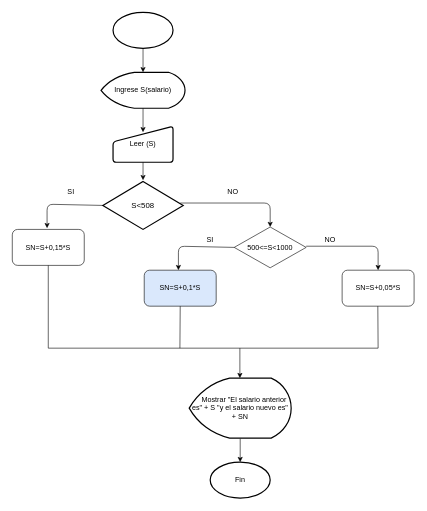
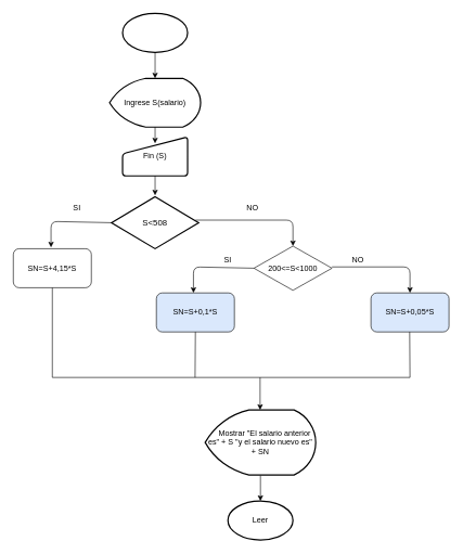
  <mxCell id="0" />
  <mxCell id="1" parent="0" />
  <mxCell id="2" value="" style="strokeWidth=2;html=1;shape=mxgraph.flowchart.start_1;whiteSpace=wrap;" parent="1" vertex="1"><mxGeometry x="188" y="20" width="100" height="60" as="geometry" /></mxCell>
  <mxCell id="3" value="" style="endArrow=classic;html=1;exitX=0.5;exitY=1;exitDx=0;exitDy=0;exitPerimeter=0;" parent="1" source="2" target="4" edge="1"><mxGeometry width="50" height="50" relative="1" as="geometry"><mxPoint x="358" y="230" as="sourcePoint" /><mxPoint x="238" y="120" as="targetPoint" /></mxGeometry></mxCell>
- <mxCell id="4" value="Ingrese S(salario)" style="strokeWidth=2;html=1;shape=mxgraph.flowchart.display;whiteSpace=wrap;" parent="1" vertex="1"><mxGeometry x="168" y="120" width="140" height="60" as="geometry" /></mxCell>
+ <mxCell id="4" value="Ingrese S(salario)" style="strokeWidth=2;html=1;shape=mxgraph.flowchart.display;whiteSpace=wrap;" parent="1" vertex="1"><mxGeometry x="168" y="120" width="140" height="75" as="geometry" /></mxCell>
  <mxCell id="5" value="" style="endArrow=classic;html=1;exitX=0.5;exitY=1;exitDx=0;exitDy=0;exitPerimeter=0;" parent="1" source="4" edge="1"><mxGeometry width="50" height="50" relative="1" as="geometry"><mxPoint x="258" y="190" as="sourcePoint" /><mxPoint x="238" y="220" as="targetPoint" /></mxGeometry></mxCell>
- <mxCell id="6" value="Leer (S)" style="html=1;strokeWidth=2;shape=manualInput;whiteSpace=wrap;rounded=1;size=26;arcSize=11;verticalAlign=middle;" parent="1" vertex="1"><mxGeometry x="188" y="210" width="100" height="60" as="geometry" /></mxCell>
+ <mxCell id="6" value="Fin (S)" style="html=1;strokeWidth=2;shape=manualInput;whiteSpace=wrap;rounded=1;size=26;arcSize=11;verticalAlign=middle;" parent="1" vertex="1"><mxGeometry x="188" y="210" width="100" height="60" as="geometry" /></mxCell>
  <mxCell id="7" value="" style="endArrow=classic;html=1;exitX=0.5;exitY=1;exitDx=0;exitDy=0;" parent="1" source="6" edge="1"><mxGeometry width="50" height="50" relative="1" as="geometry"><mxPoint x="238" y="220" as="sourcePoint" /><mxPoint x="238" y="300" as="targetPoint" /></mxGeometry></mxCell>
  <mxCell id="8" value="&lt;font style=&quot;font-size: 13px&quot;&gt;S&amp;lt;508&lt;/font&gt;" style="strokeWidth=2;html=1;shape=mxgraph.flowchart.decision;whiteSpace=wrap;" parent="1" vertex="1"><mxGeometry x="171" y="302" width="134" height="80" as="geometry" /></mxCell>
  <mxCell id="9" value="" style="endArrow=classic;html=1;exitX=1;exitY=0.5;exitDx=0;exitDy=0;exitPerimeter=0;" parent="1" edge="1"><mxGeometry width="50" height="50" relative="1" as="geometry"><mxPoint x="171" y="342" as="sourcePoint" /><mxPoint x="78" y="380" as="targetPoint" /><Array as="points"><mxPoint x="78" y="340" /></Array></mxGeometry></mxCell>
  <mxCell id="10" value="NO" style="text;html=1;strokeColor=none;fillColor=none;align=center;verticalAlign=middle;whiteSpace=wrap;rounded=0;" parent="1" vertex="1"><mxGeometry x="368" y="310" width="40" height="20" as="geometry" /></mxCell>
  <mxCell id="11" value="SI" style="text;html=1;strokeColor=none;fillColor=none;align=center;verticalAlign=middle;whiteSpace=wrap;rounded=0;" parent="1" vertex="1"><mxGeometry x="98" y="310" width="40" height="20" as="geometry" /></mxCell>
- <mxCell id="12" value="SN=S+0,15*S" style="rounded=1;whiteSpace=wrap;html=1;" parent="1" vertex="1"><mxGeometry x="20" y="382" width="120" height="60" as="geometry" /></mxCell>
- <mxCell id="13" value="500&amp;lt;=S&amp;lt;1000" style="rhombus;whiteSpace=wrap;html=1;" parent="1" vertex="1"><mxGeometry x="390" y="378" width="120" height="68" as="geometry" /></mxCell>
+ <mxCell id="12" value="SN=S+4,15*S" style="rounded=1;whiteSpace=wrap;html=1;" parent="1" vertex="1"><mxGeometry x="20" y="382" width="120" height="60" as="geometry" /></mxCell>
+ <mxCell id="13" value="200&amp;lt;=S&amp;lt;1000" style="rhombus;whiteSpace=wrap;html=1;" parent="1" vertex="1"><mxGeometry x="390" y="378" width="120" height="68" as="geometry" /></mxCell>
  <mxCell id="14" value="" style="endArrow=classic;html=1;" parent="1" edge="1"><mxGeometry width="50" height="50" relative="1" as="geometry"><mxPoint x="300" y="338" as="sourcePoint" /><mxPoint x="450" y="378" as="targetPoint" /><Array as="points"><mxPoint x="450" y="338" /></Array></mxGeometry></mxCell>
  <mxCell id="15" value="" style="endArrow=classic;html=1;exitX=1;exitY=0.5;exitDx=0;exitDy=0;exitPerimeter=0;" parent="1" edge="1"><mxGeometry width="50" height="50" relative="1" as="geometry"><mxPoint x="390" y="412" as="sourcePoint" /><mxPoint x="297" y="450" as="targetPoint" /><Array as="points"><mxPoint x="297" y="410" /></Array></mxGeometry></mxCell>
  <mxCell id="16" value="SI" style="text;html=1;strokeColor=none;fillColor=none;align=center;verticalAlign=middle;whiteSpace=wrap;rounded=0;" parent="1" vertex="1"><mxGeometry x="330" y="390" width="40" height="20" as="geometry" /></mxCell>
  <mxCell id="17" value="SN=S+0,1*S" style="rounded=1;whiteSpace=wrap;html=1;fillColor=#dae8fc;" parent="1" vertex="1"><mxGeometry x="240" y="450" width="120" height="60" as="geometry" /></mxCell>
  <mxCell id="18" value="" style="endArrow=classic;html=1;" parent="1" edge="1"><mxGeometry width="50" height="50" relative="1" as="geometry"><mxPoint x="510" y="410" as="sourcePoint" /><mxPoint x="630" y="450" as="targetPoint" /><Array as="points"><mxPoint x="630" y="410" /></Array></mxGeometry></mxCell>
  <mxCell id="19" value="NO" style="text;html=1;strokeColor=none;fillColor=none;align=center;verticalAlign=middle;whiteSpace=wrap;rounded=0;" parent="1" vertex="1"><mxGeometry x="530" y="390" width="40" height="20" as="geometry" /></mxCell>
- <mxCell id="20" value="SN=S+0,05*S" style="rounded=1;whiteSpace=wrap;html=1;" parent="1" vertex="1"><mxGeometry x="570" y="450" width="120" height="60" as="geometry" /></mxCell>
+ <mxCell id="20" value="SN=S+0,05*S" style="rounded=1;whiteSpace=wrap;html=1;fillColor=#dae8fc;" parent="1" vertex="1"><mxGeometry x="570" y="450" width="120" height="60" as="geometry" /></mxCell>
  <mxCell id="21" value="&amp;nbsp; &amp;nbsp; Mostrar &quot;El salario anterior es&quot; + S &quot;y el salario nuevo es&quot; + SN" style="strokeWidth=2;html=1;shape=mxgraph.flowchart.display;whiteSpace=wrap;" parent="1" vertex="1"><mxGeometry x="315" y="630" width="170" height="100" as="geometry" /></mxCell>
  <mxCell id="22" value="" style="endArrow=none;html=1;entryX=0.5;entryY=1;entryDx=0;entryDy=0;" parent="1" target="12" edge="1"><mxGeometry width="50" height="50" relative="1" as="geometry"><mxPoint x="80" y="580" as="sourcePoint" /><mxPoint x="450" y="650" as="targetPoint" /></mxGeometry></mxCell>
  <mxCell id="23" value="" style="endArrow=none;html=1;" parent="1" edge="1"><mxGeometry width="50" height="50" relative="1" as="geometry"><mxPoint x="630" y="580" as="sourcePoint" /><mxPoint x="80" y="580" as="targetPoint" /></mxGeometry></mxCell>
  <mxCell id="24" value="" style="endArrow=none;html=1;" parent="1" edge="1"><mxGeometry width="50" height="50" relative="1" as="geometry"><mxPoint x="630" y="580" as="sourcePoint" /><mxPoint x="629.5" y="510" as="targetPoint" /></mxGeometry></mxCell>
  <mxCell id="25" value="" style="endArrow=none;html=1;" parent="1" edge="1"><mxGeometry width="50" height="50" relative="1" as="geometry"><mxPoint x="299.5" y="580" as="sourcePoint" /><mxPoint x="300" y="510" as="targetPoint" /></mxGeometry></mxCell>
  <mxCell id="26" value="" style="endArrow=classic;html=1;" parent="1" edge="1"><mxGeometry width="50" height="50" relative="1" as="geometry"><mxPoint x="399.5" y="580" as="sourcePoint" /><mxPoint x="399.5" y="630" as="targetPoint" /></mxGeometry></mxCell>
  <mxCell id="27" value="" style="endArrow=classic;html=1;" parent="1" edge="1"><mxGeometry width="50" height="50" relative="1" as="geometry"><mxPoint x="400" y="810" as="sourcePoint" /><mxPoint x="400" y="810" as="targetPoint" /></mxGeometry></mxCell>
- <mxCell id="28" value="Fin" style="strokeWidth=2;html=1;shape=mxgraph.flowchart.start_1;whiteSpace=wrap;" parent="1" vertex="1"><mxGeometry x="350" y="770" width="100" height="60" as="geometry" /></mxCell>
+ <mxCell id="28" value="Leer" style="strokeWidth=2;html=1;shape=mxgraph.flowchart.start_1;whiteSpace=wrap;" parent="1" vertex="1"><mxGeometry x="350" y="770" width="100" height="60" as="geometry" /></mxCell>
  <mxCell id="29" value="" style="endArrow=classic;html=1;entryX=0.5;entryY=0;entryDx=0;entryDy=0;entryPerimeter=0;" parent="1" target="28" edge="1"><mxGeometry width="50" height="50" relative="1" as="geometry"><mxPoint x="400" y="731" as="sourcePoint" /><mxPoint x="450" y="750" as="targetPoint" /></mxGeometry></mxCell>
